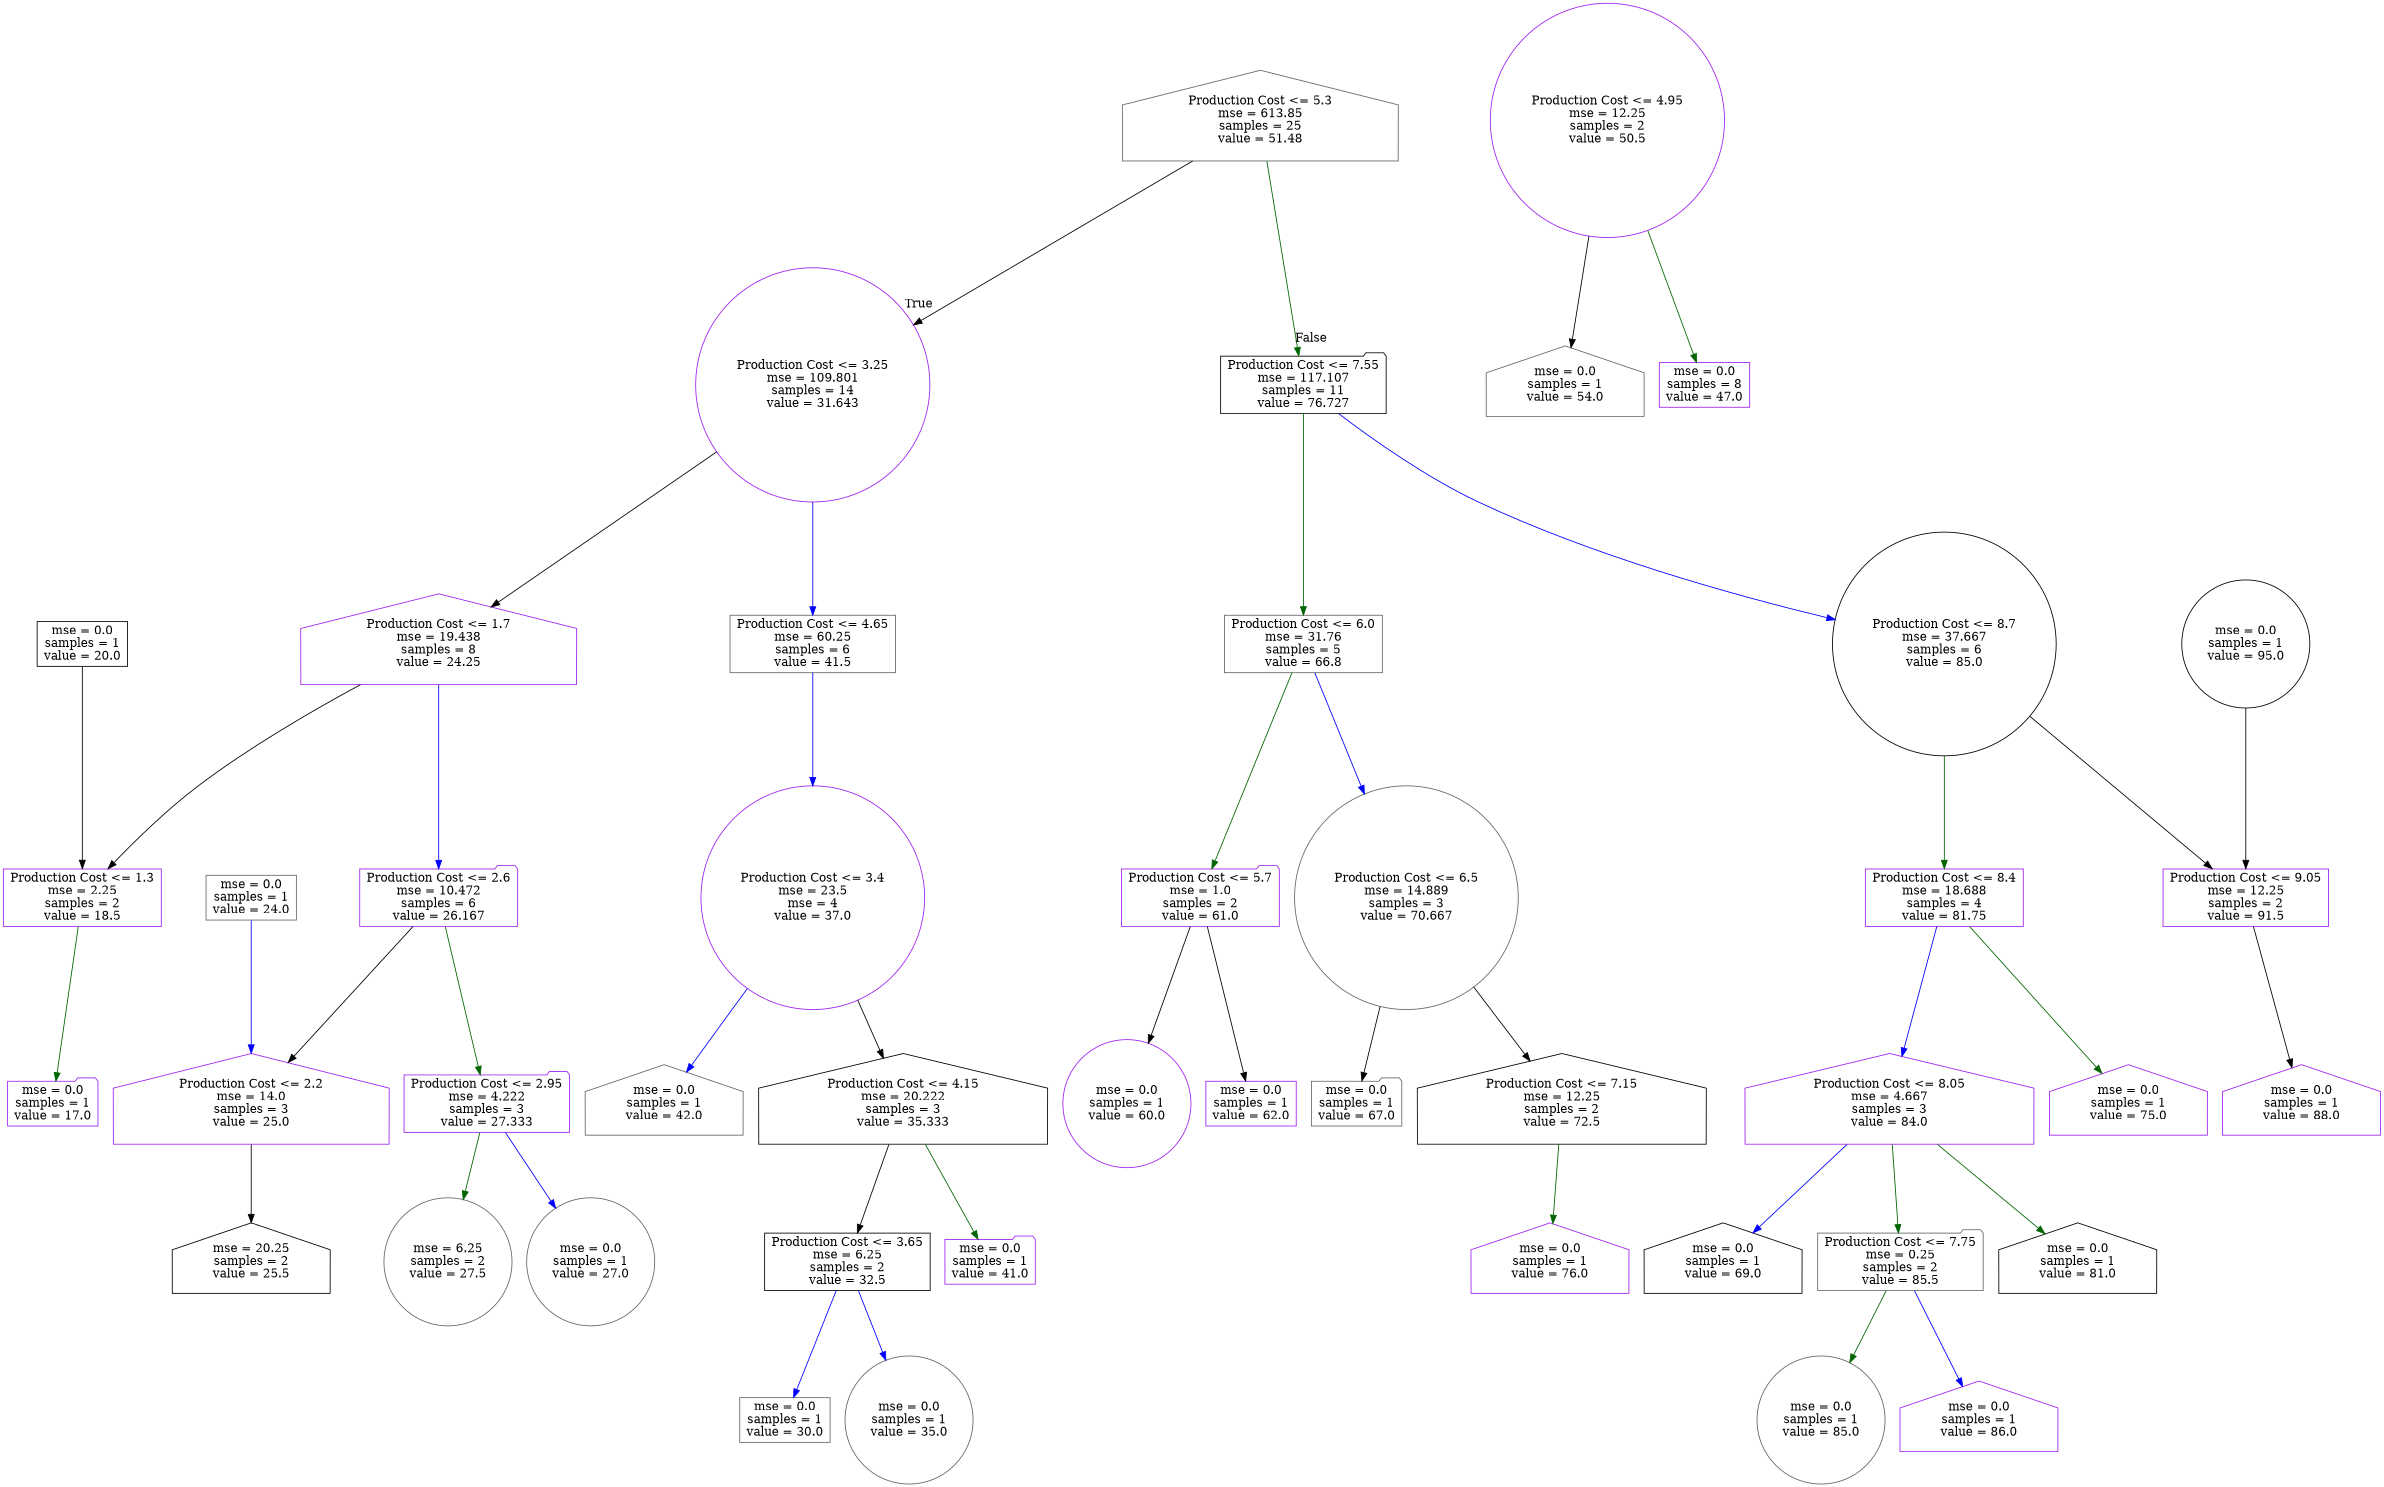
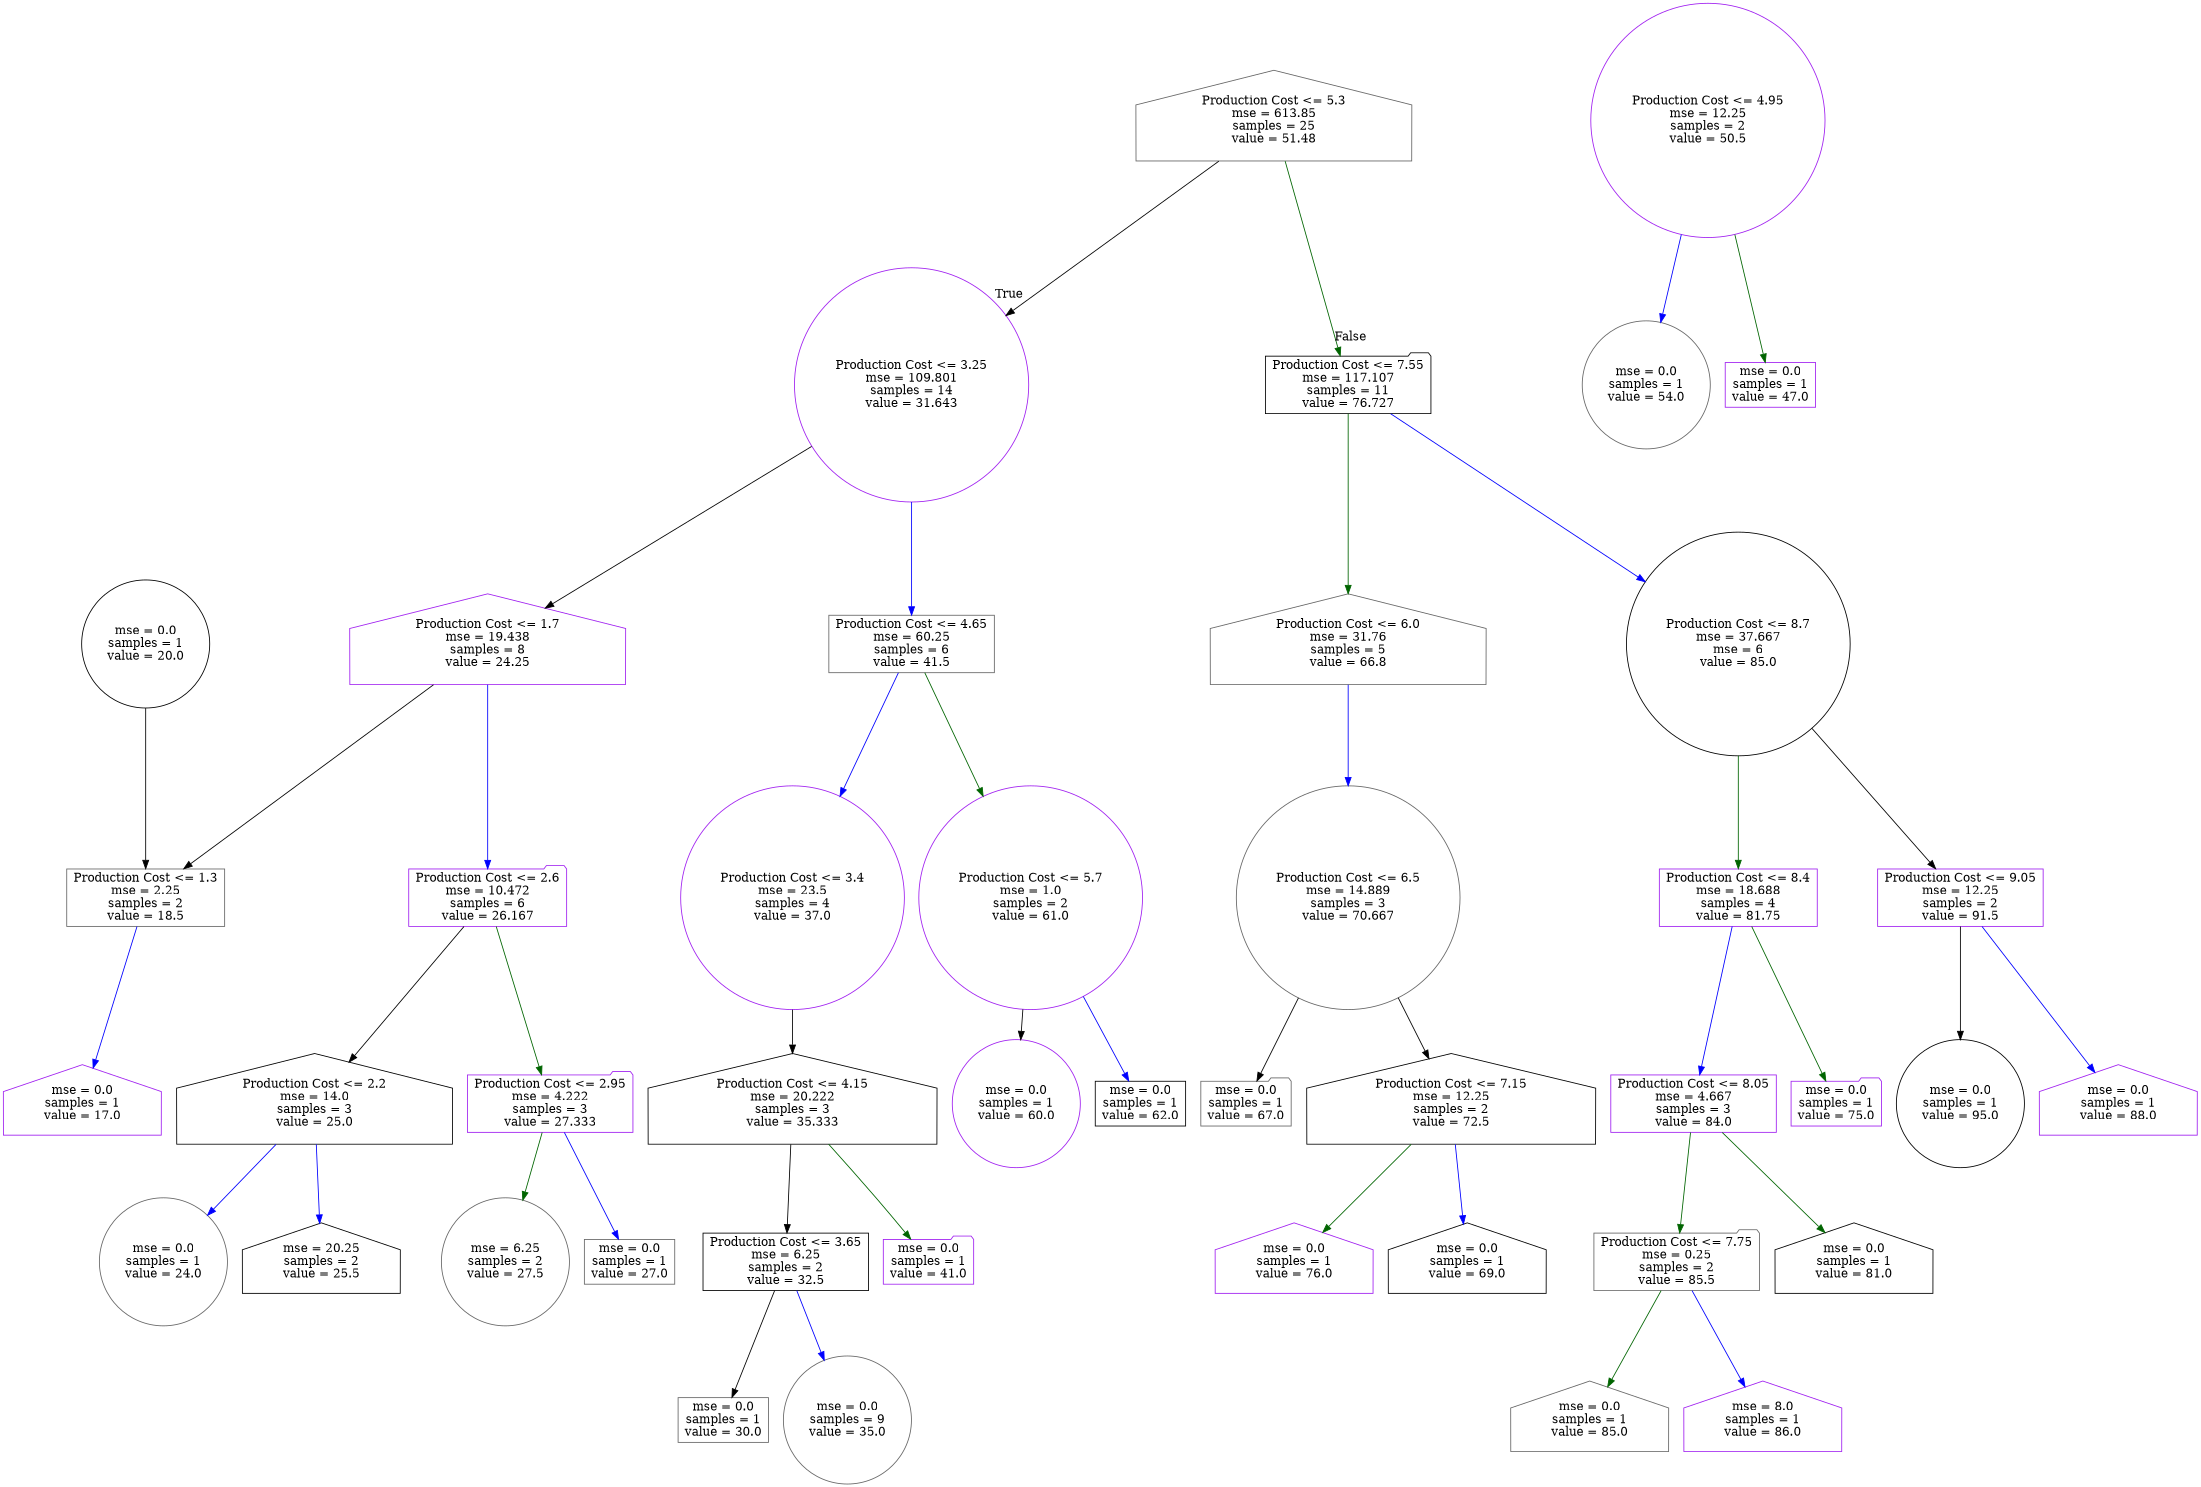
  digraph {
    node [color=purple shape=house]
    edge [color=black]
    n1 [color=gray40 label="Production Cost <= 5.3\nmse = 613.85\nsamples = 25\nvalue = 51.48"]
    n2 [label="Production Cost <= 3.25\nmse = 109.801\nsamples = 14\nvalue = 31.643" shape=circle]
    n3 [color=black label="Production Cost <= 7.55\nmse = 117.107\nsamples = 11\nvalue = 76.727" shape=folder]
    n4 [label="Production Cost <= 1.7\nmse = 19.438\nsamples = 8\nvalue = 24.25"]
    n5 [color=gray40 label="Production Cost <= 4.65\nmse = 60.25\nsamples = 6\nvalue = 41.5" shape=box]
-   n6 [color=gray40 label="Production Cost <= 6.0\nmse = 31.76\nsamples = 5\nvalue = 66.8" shape=box]
-   n7 [color=black label="Production Cost <= 8.7\nmse = 37.667\nsamples = 6\nvalue = 85.0" shape=circle]
-   n8 [label="Production Cost <= 1.3\nmse = 2.25\nsamples = 2\nvalue = 18.5" shape=box]
+   n6 [color=gray40 label="Production Cost <= 6.0\nmse = 31.76\nsamples = 5\nvalue = 66.8"]
+   n7 [color=black label="Production Cost <= 8.7\nmse = 37.667\nmse = 6\nvalue = 85.0" shape=circle]
+   n8 [color=gray40 label="Production Cost <= 1.3\nmse = 2.25\nsamples = 2\nvalue = 18.5" shape=box]
    n9 [label="Production Cost <= 2.6\nmse = 10.472\nsamples = 6\nvalue = 26.167" shape=folder]
-   n10 [label="Production Cost <= 3.4\nmse = 23.5\nmse = 4\nvalue = 37.0" shape=circle]
-   n11 [label="mse = 0.0\nsamples = 1\nvalue = 17.0" shape=folder]
-   n12 [label="Production Cost <= 2.2\nmse = 14.0\nsamples = 3\nvalue = 25.0"]
+   n10 [label="Production Cost <= 3.4\nmse = 23.5\nsamples = 4\nvalue = 37.0" shape=circle]
+   n11 [label="mse = 0.0\nsamples = 1\nvalue = 17.0"]
+   n12 [color=black label="Production Cost <= 2.2\nmse = 14.0\nsamples = 3\nvalue = 25.0"]
    n13 [label="Production Cost <= 2.95\nmse = 4.222\nsamples = 3\nvalue = 27.333" shape=folder]
-   n14 [color=black label="mse = 0.0\nsamples = 1\nvalue = 20.0" shape=box]
-   n15 [color=gray40 label="mse = 0.0\nsamples = 1\nvalue = 24.0" shape=box]
+   n14 [color=black label="mse = 0.0\nsamples = 1\nvalue = 20.0" shape=circle]
+   n15 [color=gray40 label="mse = 0.0\nsamples = 1\nvalue = 24.0" shape=circle]
    n16 [color=black label="mse = 20.25\nsamples = 2\nvalue = 25.5"]
    n17 [color=gray40 label="mse = 6.25\nsamples = 2\nvalue = 27.5" shape=circle]
-   n18 [color=gray40 label="mse = 0.0\nsamples = 1\nvalue = 27.0" shape=circle]
-   n19 [color=gray40 label="mse = 0.0\nsamples = 1\nvalue = 42.0"]
+   n18 [color=gray40 label="mse = 0.0\nsamples = 1\nvalue = 27.0" shape=box]
    n20 [color=black label="Production Cost <= 4.15\nmse = 20.222\nsamples = 3\nvalue = 35.333"]
    n21 [label="Production Cost <= 4.95\nmse = 12.25\nsamples = 2\nvalue = 50.5" shape=circle]
-   n22 [color=gray40 label="mse = 0.0\nsamples = 1\nvalue = 54.0"]
-   n23 [label="mse = 0.0\nsamples = 8\nvalue = 47.0" shape=box]
+   n22 [color=gray40 label="mse = 0.0\nsamples = 1\nvalue = 54.0" shape=circle]
+   n23 [label="mse = 0.0\nsamples = 1\nvalue = 47.0" shape=box]
    n24 [color=black label="Production Cost <= 3.65\nmse = 6.25\nsamples = 2\nvalue = 32.5" shape=box]
    n25 [label="mse = 0.0\nsamples = 1\nvalue = 41.0" shape=folder]
    n26 [color=gray40 label="mse = 0.0\nsamples = 1\nvalue = 30.0" shape=box]
-   n27 [color=gray40 label="mse = 0.0\nsamples = 1\nvalue = 35.0" shape=circle]
-   n28 [label="Production Cost <= 5.7\nmse = 1.0\nsamples = 2\nvalue = 61.0" shape=folder]
+   n27 [color=gray40 label="mse = 0.0\nsamples = 9\nvalue = 35.0" shape=circle]
+   n28 [label="Production Cost <= 5.7\nmse = 1.0\nsamples = 2\nvalue = 61.0" shape=circle]
    n29 [color=gray40 label="Production Cost <= 6.5\nmse = 14.889\nsamples = 3\nvalue = 70.667" shape=circle]
    n30 [label="Production Cost <= 8.4\nmse = 18.688\nsamples = 4\nvalue = 81.75" shape=box]
    n31 [label="Production Cost <= 9.05\nmse = 12.25\nsamples = 2\nvalue = 91.5" shape=box]
    n32 [label="mse = 0.0\nsamples = 1\nvalue = 60.0" shape=circle]
-   n33 [label="mse = 0.0\nsamples = 1\nvalue = 62.0" shape=box]
+   n33 [color=black label="mse = 0.0\nsamples = 1\nvalue = 62.0" shape=box]
    n34 [color=gray40 label="mse = 0.0\nsamples = 1\nvalue = 67.0" shape=folder]
    n35 [color=black label="Production Cost <= 7.15\nmse = 12.25\nsamples = 2\nvalue = 72.5"]
    n36 [label="mse = 0.0\nsamples = 1\nvalue = 76.0"]
    n37 [color=black label="mse = 0.0\nsamples = 1\nvalue = 69.0"]
-   n38 [label="Production Cost <= 8.05\nmse = 4.667\nsamples = 3\nvalue = 84.0"]
-   n39 [label="mse = 0.0\nsamples = 1\nvalue = 75.0"]
+   n38 [label="Production Cost <= 8.05\nmse = 4.667\nsamples = 3\nvalue = 84.0" shape=box]
+   n39 [label="mse = 0.0\nsamples = 1\nvalue = 75.0" shape=folder]
    n40 [color=black label="mse = 0.0\nsamples = 1\nvalue = 95.0" shape=circle]
    n41 [label="mse = 0.0\nsamples = 1\nvalue = 88.0"]
    n42 [color=gray40 label="Production Cost <= 7.75\nmse = 0.25\nsamples = 2\nvalue = 85.5" shape=folder]
    n43 [color=black label="mse = 0.0\nsamples = 1\nvalue = 81.0"]
-   n44 [color=gray40 label="mse = 0.0\nsamples = 1\nvalue = 85.0" shape=circle]
-   n45 [label="mse = 0.0\nsamples = 1\nvalue = 86.0"]
+   n44 [color=gray40 label="mse = 0.0\nsamples = 1\nvalue = 85.0"]
+   n45 [label="mse = 8.0\nsamples = 1\nvalue = 86.0"]
    n1 -> n2 [headlabel=True labelangle=45 labeldistance=2.5]
    n1 -> n3 [color=darkgreen headlabel=False labelangle=-45 labeldistance=2.5]
    n2 -> n4
    n2 -> n5 [color=blue]
    n3 -> n6 [color=darkgreen]
    n3 -> n7 [color=blue]
    n4 -> n8
    n4 -> n9 [color=blue]
    n5 -> n10 [color=blue]
-   n6 -> n28 [color=darkgreen]
+   n5 -> n28 [color=darkgreen]
    n6 -> n29 [color=blue]
    n7 -> n30 [color=darkgreen]
    n7 -> n31
-   n8 -> n11 [color=darkgreen]
+   n8 -> n11 [color=blue]
    n9 -> n12
    n9 -> n13 [color=darkgreen]
-   n10 -> n19 [color=blue]
    n10 -> n20
-   n15 -> n12 [color=blue]
-   n12 -> n16
+   n12 -> n15 [color=blue]
+   n12 -> n16 [color=blue]
    n13 -> n17 [color=darkgreen]
    n13 -> n18 [color=blue]
    n14 -> n8
    n20 -> n24
    n20 -> n25 [color=darkgreen]
-   n21 -> n22
+   n21 -> n22 [color=blue]
    n21 -> n23 [color=darkgreen]
-   n24 -> n26 [color=blue]
+   n24 -> n26
    n24 -> n27 [color=blue]
    n28 -> n32
-   n28 -> n33
+   n28 -> n33 [color=blue]
    n29 -> n34
    n29 -> n35
    n30 -> n38 [color=blue]
    n30 -> n39 [color=darkgreen]
-   n40 -> n31
-   n31 -> n41
+   n31 -> n40
+   n31 -> n41 [color=blue]
    n35 -> n36 [color=darkgreen]
-   n38 -> n37 [color=blue]
+   n35 -> n37 [color=blue]
    n38 -> n42 [color=darkgreen]
    n38 -> n43 [color=darkgreen]
    n42 -> n44 [color=darkgreen]
    n42 -> n45 [color=blue]
  }
